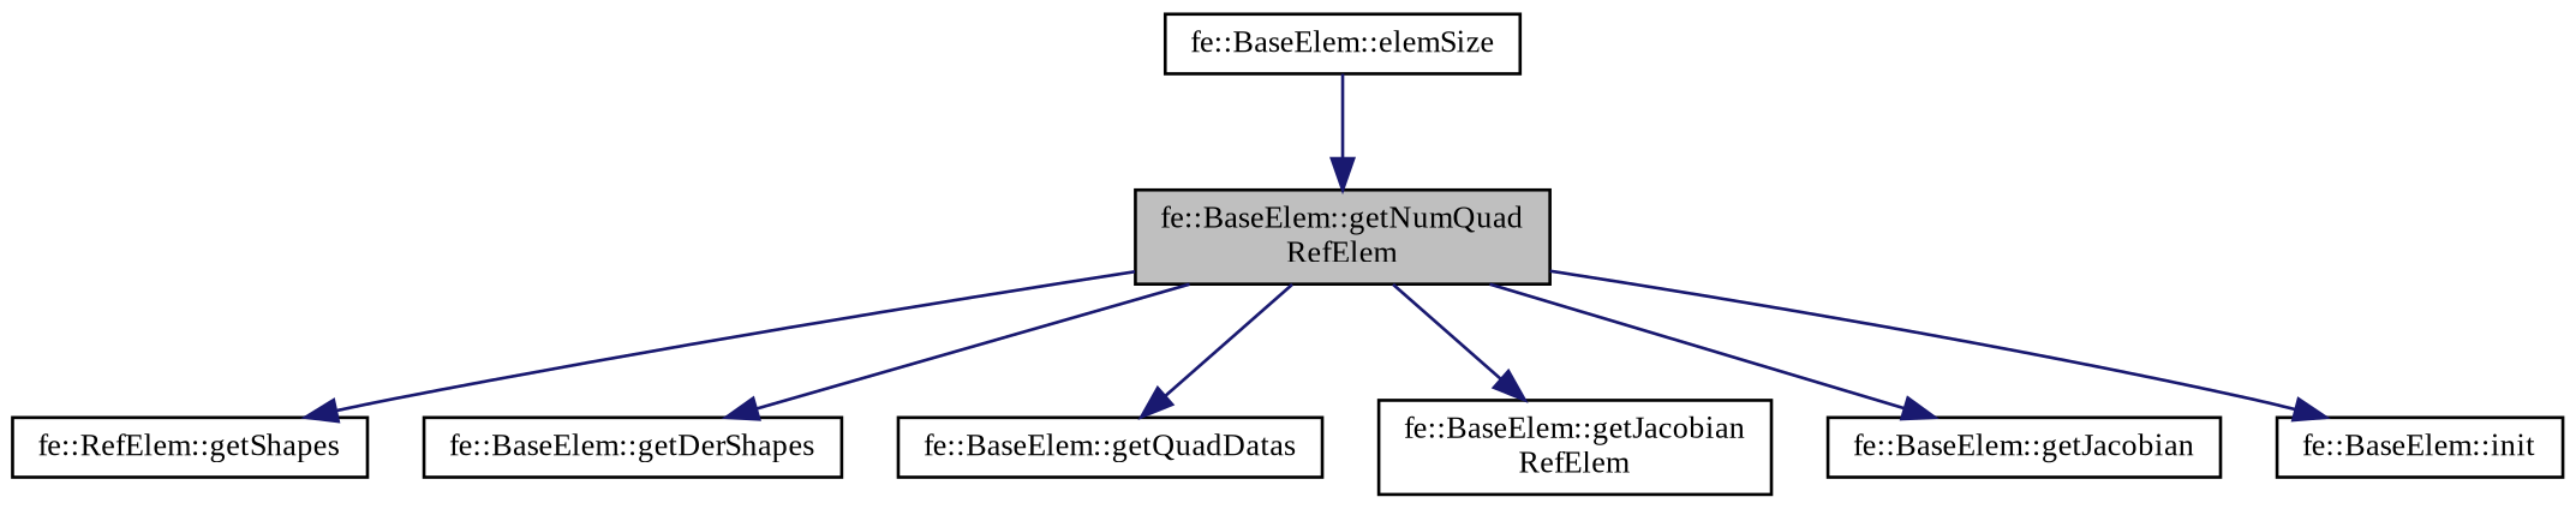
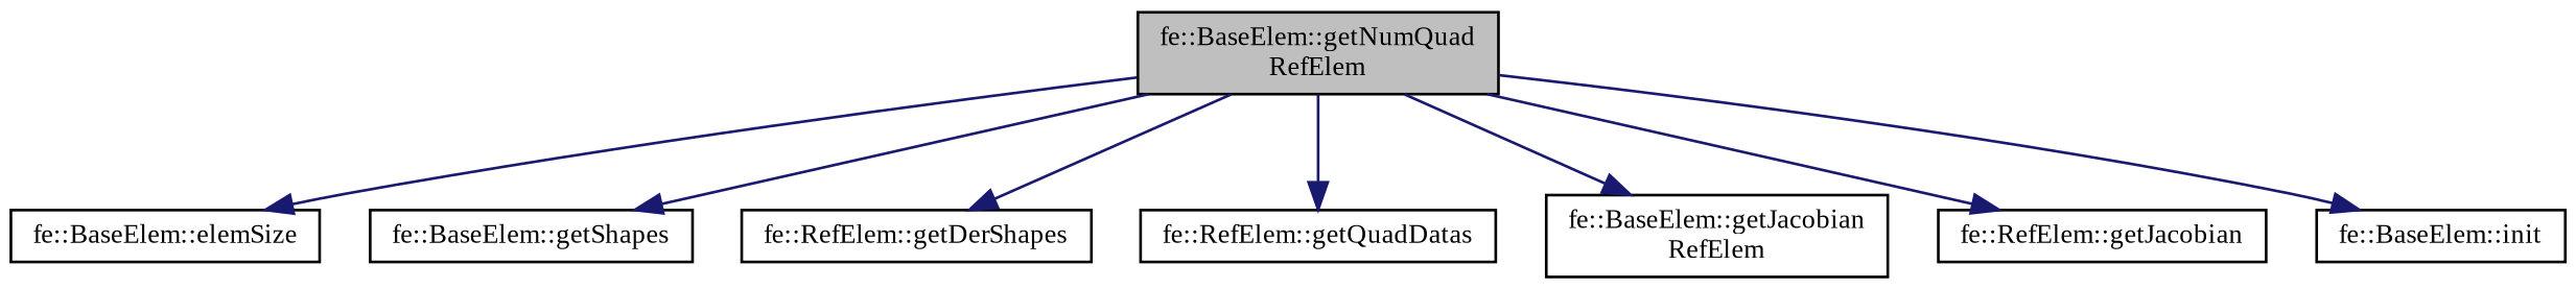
  digraph {
    fontname="Liberation Serif"
    rankdir=TB
    node [color=black fillcolor=white fontname="Liberation Serif" fontsize=10 shape=record style=filled]
    edge [color=midnightblue fontname="Liberation Serif" fontsize=10 labelfontname=Helvetica labelfontsize=10 style=solid]
    n1 [fillcolor=grey75 fontcolor=black height=0.2 label="fe::BaseElem::getNumQuad\lRefElem" width=0.4]
    n2 [height=0.2 label="fe::BaseElem::elemSize" width=0.4]
-   n3 [height=0.2 label="fe::RefElem::getShapes" width=0.4]
-   n4 [height=0.2 label="fe::BaseElem::getDerShapes" width=0.4]
-   n5 [height=0.2 label="fe::BaseElem::getQuadDatas" width=0.4]
+   n3 [height=0.2 label="fe::BaseElem::getShapes" width=0.4]
+   n4 [height=0.2 label="fe::RefElem::getDerShapes" width=0.4]
+   n5 [height=0.2 label="fe::RefElem::getQuadDatas" width=0.4]
    n6 [height=0.2 label="fe::BaseElem::getJacobian\lRefElem" width=0.4]
-   n7 [height=0.2 label="fe::BaseElem::getJacobian" width=0.4]
+   n7 [height=0.2 label="fe::RefElem::getJacobian" width=0.4]
    n8 [height=0.2 label="fe::BaseElem::init" width=0.4]
-   n2 -> n1
+   n1 -> n2
    n1 -> n3
    n1 -> n4
    n1 -> n5
    n1 -> n6
    n1 -> n7
    n1 -> n8
  }
